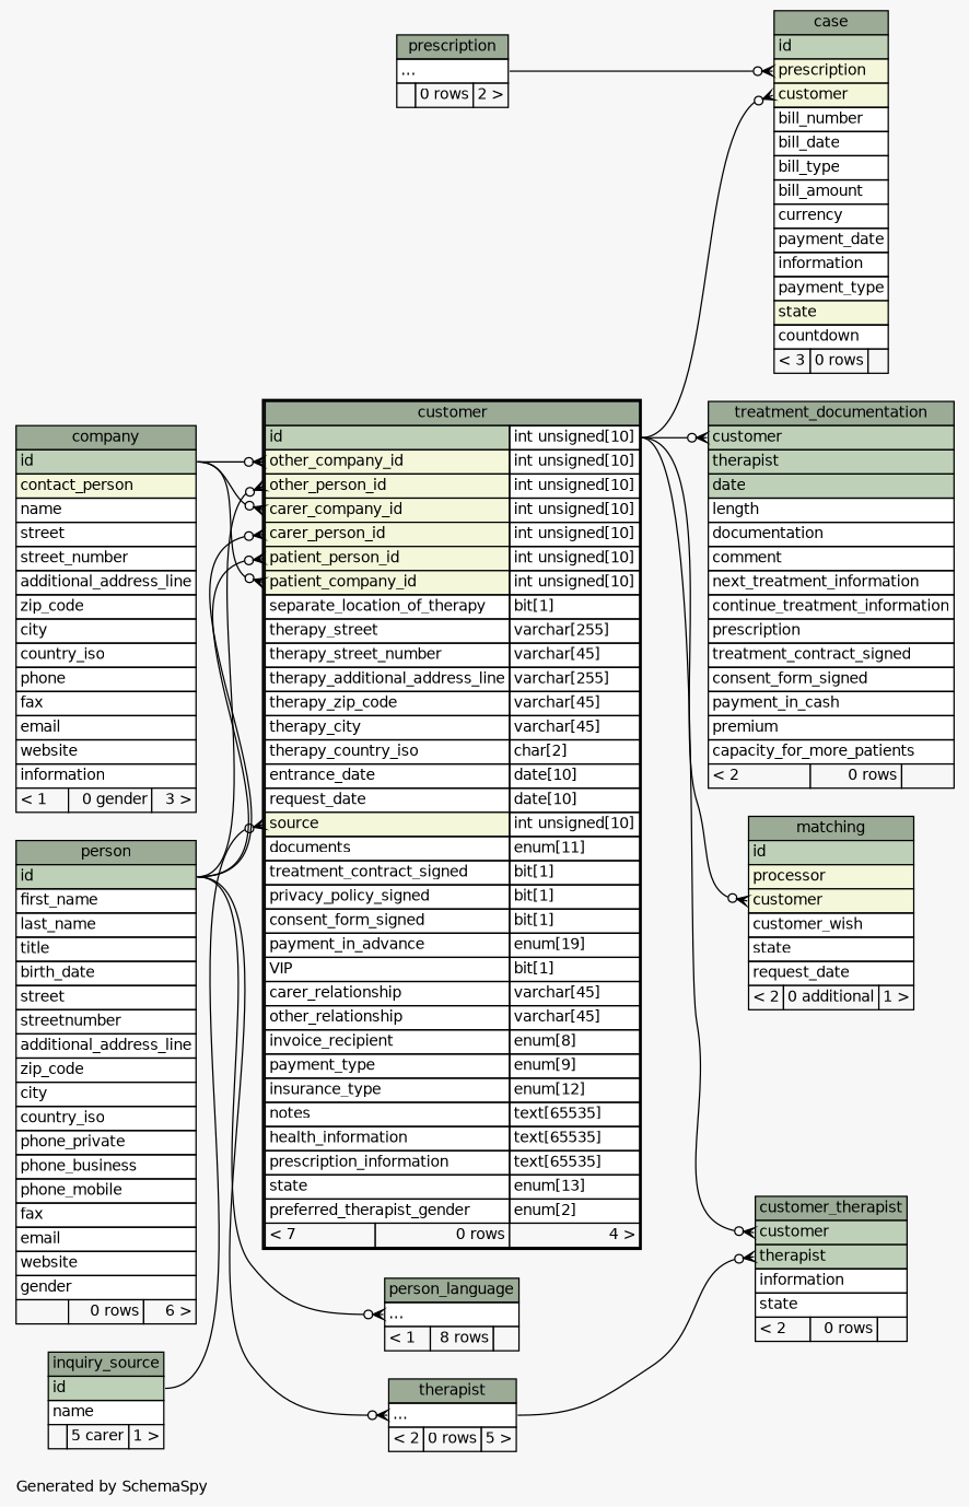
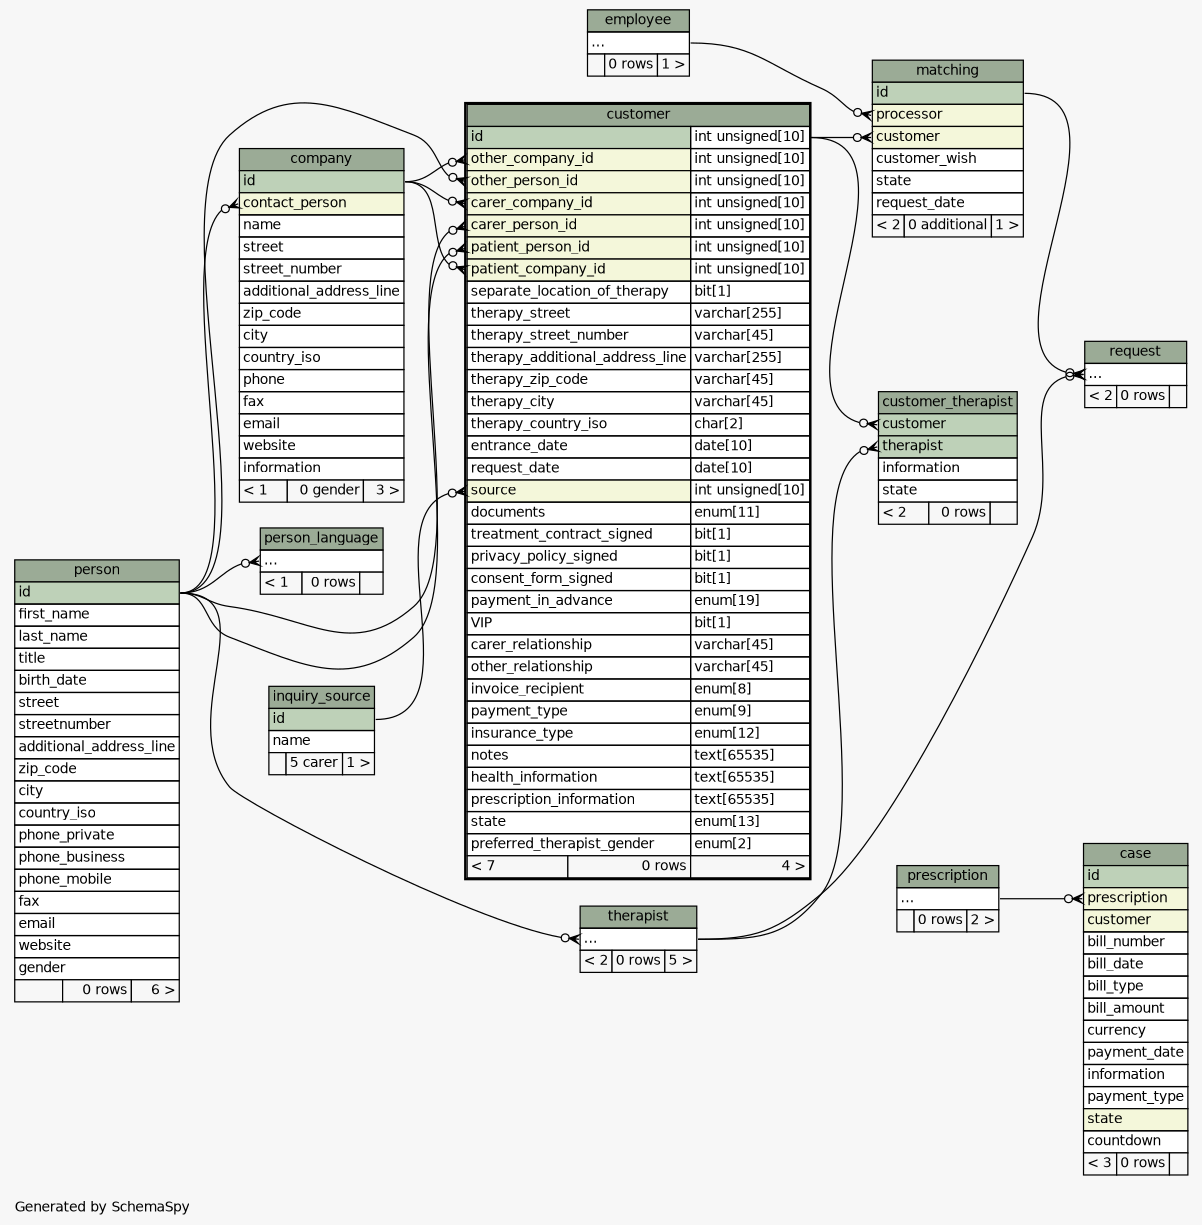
  digraph {
    bgcolor="#f7f7f7"
    fontname=Helvetica
    fontsize=11
    label="\nGenerated by SchemaSpy"
    labeljust=l
    nodesep=0.18
    rankdir=RL
    ranksep=0.46
    node [fontname=Helvetica fontsize=11 shape=plaintext]
    edge [arrowhead=none arrowsize=0.8 arrowtail=crowodot dir=back headport="id:e" tailport="customer:w"]
    n1 [label=<     <TABLE BORDER="0" CELLBORDER="1" CELLSPACING="0" BGCOLOR="#ffffff">       <TR><TD COLSPAN="3" BGCOLOR="#9bab96" ALIGN="CENTER">case</TD></TR>       <TR><TD PORT="id" COLSPAN="3" BGCOLOR="#bed1b8" ALIGN="LEFT">id</TD></TR>       <TR><TD PORT="prescription" COLSPAN="3" BGCOLOR="#f4f7da" ALIGN="LEFT">prescription</TD></TR>       <TR><TD PORT="customer" COLSPAN="3" BGCOLOR="#f4f7da" ALIGN="LEFT">customer</TD></TR>       <TR><TD PORT="bill_number" COLSPAN="3" ALIGN="LEFT">bill_number</TD></TR>       <TR><TD PORT="bill_date" COLSPAN="3" ALIGN="LEFT">bill_date</TD></TR>       <TR><TD PORT="bill_type" COLSPAN="3" ALIGN="LEFT">bill_type</TD></TR>       <TR><TD PORT="bill_amount" COLSPAN="3" ALIGN="LEFT">bill_amount</TD></TR>       <TR><TD PORT="currency" COLSPAN="3" ALIGN="LEFT">currency</TD></TR>       <TR><TD PORT="payment_date" COLSPAN="3" ALIGN="LEFT">payment_date</TD></TR>       <TR><TD PORT="information" COLSPAN="3" ALIGN="LEFT">information</TD></TR>       <TR><TD PORT="payment_type" COLSPAN="3" ALIGN="LEFT">payment_type</TD></TR>       <TR><TD PORT="state" COLSPAN="3" BGCOLOR="#f4f7da" ALIGN="LEFT">state</TD></TR>       <TR><TD PORT="countdown" COLSPAN="3" ALIGN="LEFT">countdown</TD></TR>       <TR><TD ALIGN="LEFT" BGCOLOR="#f7f7f7">&lt; 3</TD><TD ALIGN="RIGHT" BGCOLOR="#f7f7f7">0 rows</TD><TD ALIGN="RIGHT" BGCOLOR="#f7f7f7">  </TD></TR>     </TABLE>>]
    n2 [label=<     <TABLE BORDER="2" CELLBORDER="1" CELLSPACING="0" BGCOLOR="#ffffff">       <TR><TD COLSPAN="3" BGCOLOR="#9bab96" ALIGN="CENTER">customer</TD></TR>       <TR><TD PORT="id" COLSPAN="2" BGCOLOR="#bed1b8" ALIGN="LEFT">id</TD><TD PORT="id.type" ALIGN="LEFT">int unsigned[10]</TD></TR>       <TR><TD PORT="other_company_id" COLSPAN="2" BGCOLOR="#f4f7da" ALIGN="LEFT">other_company_id</TD><TD PORT="other_company_id.type" ALIGN="LEFT">int unsigned[10]</TD></TR>       <TR><TD PORT="other_person_id" COLSPAN="2" BGCOLOR="#f4f7da" ALIGN="LEFT">other_person_id</TD><TD PORT="other_person_id.type" ALIGN="LEFT">int unsigned[10]</TD></TR>       <TR><TD PORT="carer_company_id" COLSPAN="2" BGCOLOR="#f4f7da" ALIGN="LEFT">carer_company_id</TD><TD PORT="carer_company_id.type" ALIGN="LEFT">int unsigned[10]</TD></TR>       <TR><TD PORT="carer_person_id" COLSPAN="2" BGCOLOR="#f4f7da" ALIGN="LEFT">carer_person_id</TD><TD PORT="carer_person_id.type" ALIGN="LEFT">int unsigned[10]</TD></TR>       <TR><TD PORT="patient_person_id" COLSPAN="2" BGCOLOR="#f4f7da" ALIGN="LEFT">patient_person_id</TD><TD PORT="patient_person_id.type" ALIGN="LEFT">int unsigned[10]</TD></TR>       <TR><TD PORT="patient_company_id" COLSPAN="2" BGCOLOR="#f4f7da" ALIGN="LEFT">patient_company_id</TD><TD PORT="patient_company_id.type" ALIGN="LEFT">int unsigned[10]</TD></TR>       <TR><TD PORT="separate_location_of_therapy" COLSPAN="2" ALIGN="LEFT">separate_location_of_therapy</TD><TD PORT="separate_location_of_therapy.type" ALIGN="LEFT">bit[1]</TD></TR>       <TR><TD PORT="therapy_street" COLSPAN="2" ALIGN="LEFT">therapy_street</TD><TD PORT="therapy_street.type" ALIGN="LEFT">varchar[255]</TD></TR>       <TR><TD PORT="therapy_street_number" COLSPAN="2" ALIGN="LEFT">therapy_street_number</TD><TD PORT="therapy_street_number.type" ALIGN="LEFT">varchar[45]</TD></TR>       <TR><TD PORT="therapy_additional_address_line" COLSPAN="2" ALIGN="LEFT">therapy_additional_address_line</TD><TD PORT="therapy_additional_address_line.type" ALIGN="LEFT">varchar[255]</TD></TR>       <TR><TD PORT="therapy_zip_code" COLSPAN="2" ALIGN="LEFT">therapy_zip_code</TD><TD PORT="therapy_zip_code.type" ALIGN="LEFT">varchar[45]</TD></TR>       <TR><TD PORT="therapy_city" COLSPAN="2" ALIGN="LEFT">therapy_city</TD><TD PORT="therapy_city.type" ALIGN="LEFT">varchar[45]</TD></TR>       <TR><TD PORT="therapy_country_iso" COLSPAN="2" ALIGN="LEFT">therapy_country_iso</TD><TD PORT="therapy_country_iso.type" ALIGN="LEFT">char[2]</TD></TR>       <TR><TD PORT="entrance_date" COLSPAN="2" ALIGN="LEFT">entrance_date</TD><TD PORT="entrance_date.type" ALIGN="LEFT">date[10]</TD></TR>       <TR><TD PORT="request_date" COLSPAN="2" ALIGN="LEFT">request_date</TD><TD PORT="request_date.type" ALIGN="LEFT">date[10]</TD></TR>       <TR><TD PORT="source" COLSPAN="2" BGCOLOR="#f4f7da" ALIGN="LEFT">source</TD><TD PORT="source.type" ALIGN="LEFT">int unsigned[10]</TD></TR>       <TR><TD PORT="documents" COLSPAN="2" ALIGN="LEFT">documents</TD><TD PORT="documents.type" ALIGN="LEFT">enum[11]</TD></TR>       <TR><TD PORT="treatment_contract_signed" COLSPAN="2" ALIGN="LEFT">treatment_contract_signed</TD><TD PORT="treatment_contract_signed.type" ALIGN="LEFT">bit[1]</TD></TR>       <TR><TD PORT="privacy_policy_signed" COLSPAN="2" ALIGN="LEFT">privacy_policy_signed</TD><TD PORT="privacy_policy_signed.type" ALIGN="LEFT">bit[1]</TD></TR>       <TR><TD PORT="consent_form_signed" COLSPAN="2" ALIGN="LEFT">consent_form_signed</TD><TD PORT="consent_form_signed.type" ALIGN="LEFT">bit[1]</TD></TR>       <TR><TD PORT="payment_in_advance" COLSPAN="2" ALIGN="LEFT">payment_in_advance</TD><TD PORT="payment_in_advance.type" ALIGN="LEFT">enum[19]</TD></TR>       <TR><TD PORT="VIP" COLSPAN="2" ALIGN="LEFT">VIP</TD><TD PORT="VIP.type" ALIGN="LEFT">bit[1]</TD></TR>       <TR><TD PORT="carer_relationship" COLSPAN="2" ALIGN="LEFT">carer_relationship</TD><TD PORT="carer_relationship.type" ALIGN="LEFT">varchar[45]</TD></TR>       <TR><TD PORT="other_relationship" COLSPAN="2" ALIGN="LEFT">other_relationship</TD><TD PORT="other_relationship.type" ALIGN="LEFT">varchar[45]</TD></TR>       <TR><TD PORT="invoice_recipient" COLSPAN="2" ALIGN="LEFT">invoice_recipient</TD><TD PORT="invoice_recipient.type" ALIGN="LEFT">enum[8]</TD></TR>       <TR><TD PORT="payment_type" COLSPAN="2" ALIGN="LEFT">payment_type</TD><TD PORT="payment_type.type" ALIGN="LEFT">enum[9]</TD></TR>       <TR><TD PORT="insurance_type" COLSPAN="2" ALIGN="LEFT">insurance_type</TD><TD PORT="insurance_type.type" ALIGN="LEFT">enum[12]</TD></TR>       <TR><TD PORT="notes" COLSPAN="2" ALIGN="LEFT">notes</TD><TD PORT="notes.type" ALIGN="LEFT">text[65535]</TD></TR>       <TR><TD PORT="health_information" COLSPAN="2" ALIGN="LEFT">health_information</TD><TD PORT="health_information.type" ALIGN="LEFT">text[65535]</TD></TR>       <TR><TD PORT="prescription_information" COLSPAN="2" ALIGN="LEFT">prescription_information</TD><TD PORT="prescription_information.type" ALIGN="LEFT">text[65535]</TD></TR>       <TR><TD PORT="state" COLSPAN="2" ALIGN="LEFT">state</TD><TD PORT="state.type" ALIGN="LEFT">enum[13]</TD></TR>       <TR><TD PORT="preferred_therapist_gender" COLSPAN="2" ALIGN="LEFT">preferred_therapist_gender</TD><TD PORT="preferred_therapist_gender.type" ALIGN="LEFT">enum[2]</TD></TR>       <TR><TD ALIGN="LEFT" BGCOLOR="#f7f7f7">&lt; 7</TD><TD ALIGN="RIGHT" BGCOLOR="#f7f7f7">0 rows</TD><TD ALIGN="RIGHT" BGCOLOR="#f7f7f7">4 &gt;</TD></TR>     </TABLE>>]
    n3 [label=<     <TABLE BORDER="0" CELLBORDER="1" CELLSPACING="0" BGCOLOR="#ffffff">       <TR><TD COLSPAN="3" BGCOLOR="#9bab96" ALIGN="CENTER">prescription</TD></TR>       <TR><TD PORT="elipses" COLSPAN="3" ALIGN="LEFT">...</TD></TR>       <TR><TD ALIGN="LEFT" BGCOLOR="#f7f7f7">  </TD><TD ALIGN="RIGHT" BGCOLOR="#f7f7f7">0 rows</TD><TD ALIGN="RIGHT" BGCOLOR="#f7f7f7">2 &gt;</TD></TR>     </TABLE>>]
    n4 [label=<     <TABLE BORDER="0" CELLBORDER="1" CELLSPACING="0" BGCOLOR="#ffffff">       <TR><TD COLSPAN="3" BGCOLOR="#9bab96" ALIGN="CENTER">company</TD></TR>       <TR><TD PORT="id" COLSPAN="3" BGCOLOR="#bed1b8" ALIGN="LEFT">id</TD></TR>       <TR><TD PORT="contact_person" COLSPAN="3" BGCOLOR="#f4f7da" ALIGN="LEFT">contact_person</TD></TR>       <TR><TD PORT="name" COLSPAN="3" ALIGN="LEFT">name</TD></TR>       <TR><TD PORT="street" COLSPAN="3" ALIGN="LEFT">street</TD></TR>       <TR><TD PORT="street_number" COLSPAN="3" ALIGN="LEFT">street_number</TD></TR>       <TR><TD PORT="additional_address_line" COLSPAN="3" ALIGN="LEFT">additional_address_line</TD></TR>       <TR><TD PORT="zip_code" COLSPAN="3" ALIGN="LEFT">zip_code</TD></TR>       <TR><TD PORT="city" COLSPAN="3" ALIGN="LEFT">city</TD></TR>       <TR><TD PORT="country_iso" COLSPAN="3" ALIGN="LEFT">country_iso</TD></TR>       <TR><TD PORT="phone" COLSPAN="3" ALIGN="LEFT">phone</TD></TR>       <TR><TD PORT="fax" COLSPAN="3" ALIGN="LEFT">fax</TD></TR>       <TR><TD PORT="email" COLSPAN="3" ALIGN="LEFT">email</TD></TR>       <TR><TD PORT="website" COLSPAN="3" ALIGN="LEFT">website</TD></TR>       <TR><TD PORT="information" COLSPAN="3" ALIGN="LEFT">information</TD></TR>       <TR><TD ALIGN="LEFT" BGCOLOR="#f7f7f7">&lt; 1</TD><TD ALIGN="RIGHT" BGCOLOR="#f7f7f7">0 gender</TD><TD ALIGN="RIGHT" BGCOLOR="#f7f7f7">3 &gt;</TD></TR>     </TABLE>>]
    n5 [label=<     <TABLE BORDER="0" CELLBORDER="1" CELLSPACING="0" BGCOLOR="#ffffff">       <TR><TD COLSPAN="3" BGCOLOR="#9bab96" ALIGN="CENTER">person</TD></TR>       <TR><TD PORT="id" COLSPAN="3" BGCOLOR="#bed1b8" ALIGN="LEFT">id</TD></TR>       <TR><TD PORT="first_name" COLSPAN="3" ALIGN="LEFT">first_name</TD></TR>       <TR><TD PORT="last_name" COLSPAN="3" ALIGN="LEFT">last_name</TD></TR>       <TR><TD PORT="title" COLSPAN="3" ALIGN="LEFT">title</TD></TR>       <TR><TD PORT="birth_date" COLSPAN="3" ALIGN="LEFT">birth_date</TD></TR>       <TR><TD PORT="street" COLSPAN="3" ALIGN="LEFT">street</TD></TR>       <TR><TD PORT="streetnumber" COLSPAN="3" ALIGN="LEFT">streetnumber</TD></TR>       <TR><TD PORT="additional_address_line" COLSPAN="3" ALIGN="LEFT">additional_address_line</TD></TR>       <TR><TD PORT="zip_code" COLSPAN="3" ALIGN="LEFT">zip_code</TD></TR>       <TR><TD PORT="city" COLSPAN="3" ALIGN="LEFT">city</TD></TR>       <TR><TD PORT="country_iso" COLSPAN="3" ALIGN="LEFT">country_iso</TD></TR>       <TR><TD PORT="phone_private" COLSPAN="3" ALIGN="LEFT">phone_private</TD></TR>       <TR><TD PORT="phone_business" COLSPAN="3" ALIGN="LEFT">phone_business</TD></TR>       <TR><TD PORT="phone_mobile" COLSPAN="3" ALIGN="LEFT">phone_mobile</TD></TR>       <TR><TD PORT="fax" COLSPAN="3" ALIGN="LEFT">fax</TD></TR>       <TR><TD PORT="email" COLSPAN="3" ALIGN="LEFT">email</TD></TR>       <TR><TD PORT="website" COLSPAN="3" ALIGN="LEFT">website</TD></TR>       <TR><TD PORT="gender" COLSPAN="3" ALIGN="LEFT">gender</TD></TR>       <TR><TD ALIGN="LEFT" BGCOLOR="#f7f7f7">  </TD><TD ALIGN="RIGHT" BGCOLOR="#f7f7f7">0 rows</TD><TD ALIGN="RIGHT" BGCOLOR="#f7f7f7">6 &gt;</TD></TR>     </TABLE>>]
    n6 [label=<     <TABLE BORDER="0" CELLBORDER="1" CELLSPACING="0" BGCOLOR="#ffffff">       <TR><TD COLSPAN="3" BGCOLOR="#9bab96" ALIGN="CENTER">inquiry_source</TD></TR>       <TR><TD PORT="id" COLSPAN="3" BGCOLOR="#bed1b8" ALIGN="LEFT">id</TD></TR>       <TR><TD PORT="name" COLSPAN="3" ALIGN="LEFT">name</TD></TR>       <TR><TD ALIGN="LEFT" BGCOLOR="#f7f7f7">  </TD><TD ALIGN="RIGHT" BGCOLOR="#f7f7f7">5 carer</TD><TD ALIGN="RIGHT" BGCOLOR="#f7f7f7">1 &gt;</TD></TR>     </TABLE>>]
    n7 [label=<     <TABLE BORDER="0" CELLBORDER="1" CELLSPACING="0" BGCOLOR="#ffffff">       <TR><TD COLSPAN="3" BGCOLOR="#9bab96" ALIGN="CENTER">customer_therapist</TD></TR>       <TR><TD PORT="customer" COLSPAN="3" BGCOLOR="#bed1b8" ALIGN="LEFT">customer</TD></TR>       <TR><TD PORT="therapist" COLSPAN="3" BGCOLOR="#bed1b8" ALIGN="LEFT">therapist</TD></TR>       <TR><TD PORT="information" COLSPAN="3" ALIGN="LEFT">information</TD></TR>       <TR><TD PORT="state" COLSPAN="3" ALIGN="LEFT">state</TD></TR>       <TR><TD ALIGN="LEFT" BGCOLOR="#f7f7f7">&lt; 2</TD><TD ALIGN="RIGHT" BGCOLOR="#f7f7f7">0 rows</TD><TD ALIGN="RIGHT" BGCOLOR="#f7f7f7">  </TD></TR>     </TABLE>>]
    n8 [label=<     <TABLE BORDER="0" CELLBORDER="1" CELLSPACING="0" BGCOLOR="#ffffff">       <TR><TD COLSPAN="3" BGCOLOR="#9bab96" ALIGN="CENTER">therapist</TD></TR>       <TR><TD PORT="elipses" COLSPAN="3" ALIGN="LEFT">...</TD></TR>       <TR><TD ALIGN="LEFT" BGCOLOR="#f7f7f7">&lt; 2</TD><TD ALIGN="RIGHT" BGCOLOR="#f7f7f7">0 rows</TD><TD ALIGN="RIGHT" BGCOLOR="#f7f7f7">5 &gt;</TD></TR>     </TABLE>>]
    n9 [label=<     <TABLE BORDER="0" CELLBORDER="1" CELLSPACING="0" BGCOLOR="#ffffff">       <TR><TD COLSPAN="3" BGCOLOR="#9bab96" ALIGN="CENTER">matching</TD></TR>       <TR><TD PORT="id" COLSPAN="3" BGCOLOR="#bed1b8" ALIGN="LEFT">id</TD></TR>       <TR><TD PORT="processor" COLSPAN="3" BGCOLOR="#f4f7da" ALIGN="LEFT">processor</TD></TR>       <TR><TD PORT="customer" COLSPAN="3" BGCOLOR="#f4f7da" ALIGN="LEFT">customer</TD></TR>       <TR><TD PORT="customer_wish" COLSPAN="3" ALIGN="LEFT">customer_wish</TD></TR>       <TR><TD PORT="state" COLSPAN="3" ALIGN="LEFT">state</TD></TR>       <TR><TD PORT="request_date" COLSPAN="3" ALIGN="LEFT">request_date</TD></TR>       <TR><TD ALIGN="LEFT" BGCOLOR="#f7f7f7">&lt; 2</TD><TD ALIGN="RIGHT" BGCOLOR="#f7f7f7">0 additional</TD><TD ALIGN="RIGHT" BGCOLOR="#f7f7f7">1 &gt;</TD></TR>     </TABLE>>]
-   n11 [label=<     <TABLE BORDER="0" CELLBORDER="1" CELLSPACING="0" BGCOLOR="#ffffff">       <TR><TD COLSPAN="3" BGCOLOR="#9bab96" ALIGN="CENTER">person_language</TD></TR>       <TR><TD PORT="elipses" COLSPAN="3" ALIGN="LEFT">...</TD></TR>       <TR><TD ALIGN="LEFT" BGCOLOR="#f7f7f7">&lt; 1</TD><TD ALIGN="RIGHT" BGCOLOR="#f7f7f7">8 rows</TD><TD ALIGN="RIGHT" BGCOLOR="#f7f7f7">  </TD></TR>     </TABLE>>]
-   n13 [label=<     <TABLE BORDER="0" CELLBORDER="1" CELLSPACING="0" BGCOLOR="#ffffff">       <TR><TD COLSPAN="3" BGCOLOR="#9bab96" ALIGN="CENTER">treatment_documentation</TD></TR>       <TR><TD PORT="customer" COLSPAN="3" BGCOLOR="#bed1b8" ALIGN="LEFT">customer</TD></TR>       <TR><TD PORT="therapist" COLSPAN="3" BGCOLOR="#bed1b8" ALIGN="LEFT">therapist</TD></TR>       <TR><TD PORT="date" COLSPAN="3" BGCOLOR="#bed1b8" ALIGN="LEFT">date</TD></TR>       <TR><TD PORT="length" COLSPAN="3" ALIGN="LEFT">length</TD></TR>       <TR><TD PORT="documentation" COLSPAN="3" ALIGN="LEFT">documentation</TD></TR>       <TR><TD PORT="comment" COLSPAN="3" ALIGN="LEFT">comment</TD></TR>       <TR><TD PORT="next_treatment_information" COLSPAN="3" ALIGN="LEFT">next_treatment_information</TD></TR>       <TR><TD PORT="continue_treatment_information" COLSPAN="3" ALIGN="LEFT">continue_treatment_information</TD></TR>       <TR><TD PORT="prescription" COLSPAN="3" ALIGN="LEFT">prescription</TD></TR>       <TR><TD PORT="treatment_contract_signed" COLSPAN="3" ALIGN="LEFT">treatment_contract_signed</TD></TR>       <TR><TD PORT="consent_form_signed" COLSPAN="3" ALIGN="LEFT">consent_form_signed</TD></TR>       <TR><TD PORT="payment_in_cash" COLSPAN="3" ALIGN="LEFT">payment_in_cash</TD></TR>       <TR><TD PORT="premium" COLSPAN="3" ALIGN="LEFT">premium</TD></TR>       <TR><TD PORT="capacity_for_more_patients" COLSPAN="3" ALIGN="LEFT">capacity_for_more_patients</TD></TR>       <TR><TD ALIGN="LEFT" BGCOLOR="#f7f7f7">&lt; 2</TD><TD ALIGN="RIGHT" BGCOLOR="#f7f7f7">0 rows</TD><TD ALIGN="RIGHT" BGCOLOR="#f7f7f7">  </TD></TR>     </TABLE>>]
-   n1 -> n2 [headport="id.type:e"]
+   n10 [label=<     <TABLE BORDER="0" CELLBORDER="1" CELLSPACING="0" BGCOLOR="#ffffff">       <TR><TD COLSPAN="3" BGCOLOR="#9bab96" ALIGN="CENTER">employee</TD></TR>       <TR><TD PORT="elipses" COLSPAN="3" ALIGN="LEFT">...</TD></TR>       <TR><TD ALIGN="LEFT" BGCOLOR="#f7f7f7">  </TD><TD ALIGN="RIGHT" BGCOLOR="#f7f7f7">0 rows</TD><TD ALIGN="RIGHT" BGCOLOR="#f7f7f7">1 &gt;</TD></TR>     </TABLE>>]
+   n11 [label=<     <TABLE BORDER="0" CELLBORDER="1" CELLSPACING="0" BGCOLOR="#ffffff">       <TR><TD COLSPAN="3" BGCOLOR="#9bab96" ALIGN="CENTER">person_language</TD></TR>       <TR><TD PORT="elipses" COLSPAN="3" ALIGN="LEFT">...</TD></TR>       <TR><TD ALIGN="LEFT" BGCOLOR="#f7f7f7">&lt; 1</TD><TD ALIGN="RIGHT" BGCOLOR="#f7f7f7">0 rows</TD><TD ALIGN="RIGHT" BGCOLOR="#f7f7f7">  </TD></TR>     </TABLE>>]
+   n12 [label=<     <TABLE BORDER="0" CELLBORDER="1" CELLSPACING="0" BGCOLOR="#ffffff">       <TR><TD COLSPAN="3" BGCOLOR="#9bab96" ALIGN="CENTER">request</TD></TR>       <TR><TD PORT="elipses" COLSPAN="3" ALIGN="LEFT">...</TD></TR>       <TR><TD ALIGN="LEFT" BGCOLOR="#f7f7f7">&lt; 2</TD><TD ALIGN="RIGHT" BGCOLOR="#f7f7f7">0 rows</TD><TD ALIGN="RIGHT" BGCOLOR="#f7f7f7">  </TD></TR>     </TABLE>>]
    n1 -> n3 [headport="elipses:e" tailport="prescription:w"]
    n2 -> n4 [tailport="carer_company_id:w"]
    n2 -> n4 [tailport="other_company_id:w"]
    n2 -> n4 [tailport="patient_company_id:w"]
    n2 -> n5 [tailport="carer_person_id:w"]
    n2 -> n5 [tailport="other_person_id:w"]
    n2 -> n5 [tailport="patient_person_id:w"]
    n2 -> n6 [tailport="source:w"]
+   n4 -> n5 [tailport="contact_person:w"]
    n7 -> n2 [headport="id.type:e"]
    n7 -> n8 [headport="elipses:e" tailport="therapist:w"]
    n8 -> n5 [tailport="elipses:w"]
    n9 -> n2 [headport="id.type:e"]
+   n9 -> n10 [headport="elipses:e" tailport="processor:w"]
    n11 -> n5 [tailport="elipses:w"]
-   n13 -> n2 [headport="id.type:e"]
+   n12 -> n8 [headport="elipses:e" tailport="elipses:w"]
+   n12 -> n9 [tailport="elipses:w"]
  }
